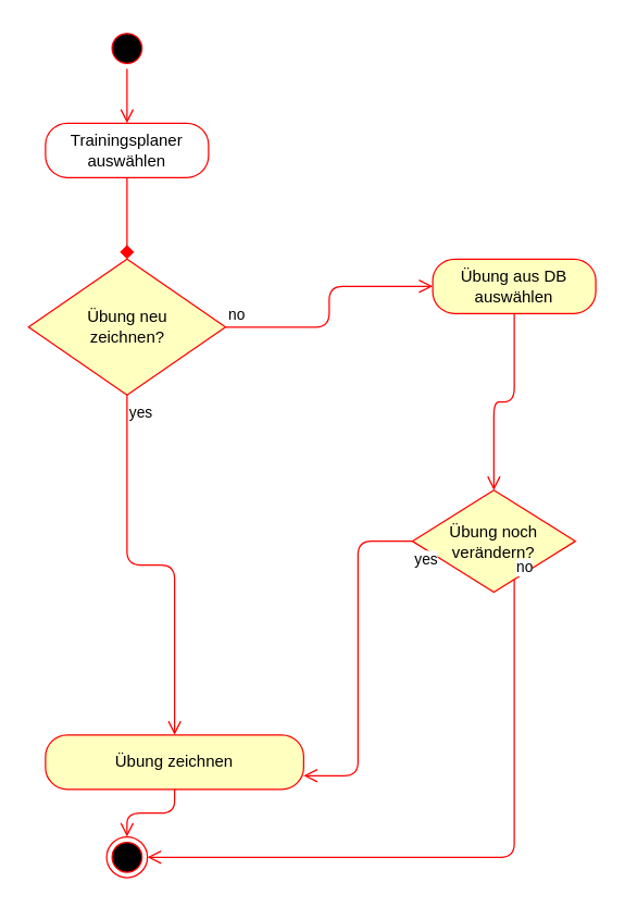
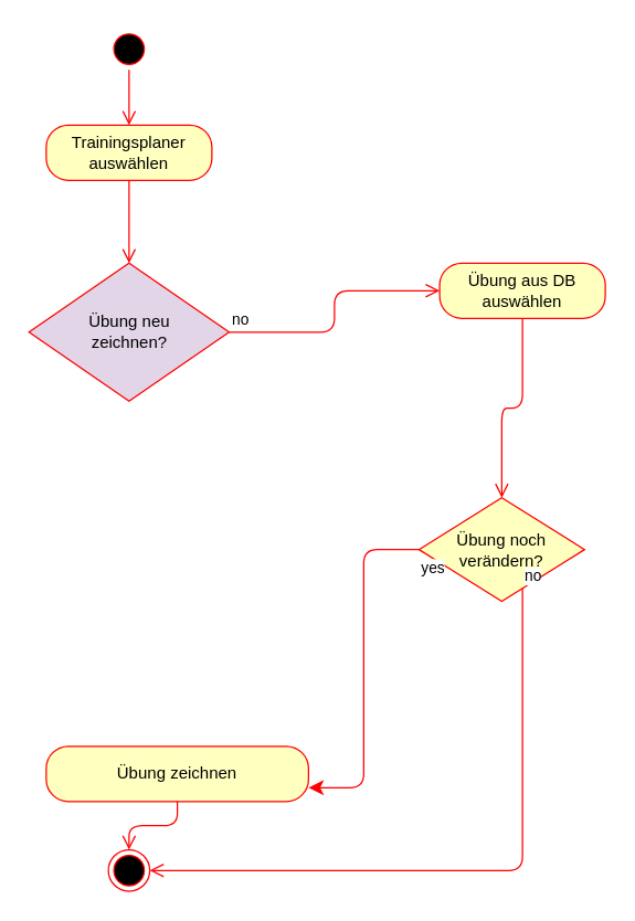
  <mxCell id="0" />
  <mxCell id="1" parent="0" />
  <mxCell id="2" value="" style="ellipse;html=1;shape=startState;fillColor=#000000;strokeColor=#ff0000;" vertex="1" parent="1"><mxGeometry x="78" y="20" width="30" height="30" as="geometry" /></mxCell>
  <mxCell id="3" value="" style="edgeStyle=orthogonalEdgeStyle;html=1;verticalAlign=bottom;endArrow=open;endSize=8;strokeColor=#ff0000;" edge="1" source="2" parent="1" target="4"><mxGeometry relative="1" as="geometry"><mxPoint x="93" y="110" as="targetPoint" /></mxGeometry></mxCell>
- <mxCell id="4" value="Trainingsplaner auswählen" style="rounded=1;whiteSpace=wrap;html=1;arcSize=40;fontColor=#000000;fillColor=#ffffff;strokeColor=#ff0000;" vertex="1" parent="1"><mxGeometry x="33" y="90" width="120" height="40" as="geometry" /></mxCell>
- <mxCell id="5" value="" style="edgeStyle=orthogonalEdgeStyle;html=1;verticalAlign=bottom;endArrow=diamond;endSize=8;strokeColor=#ff0000;" edge="1" source="4" parent="1" target="6"><mxGeometry relative="1" as="geometry"><mxPoint x="93" y="190" as="targetPoint" /></mxGeometry></mxCell>
- <mxCell id="6" value="Übung neu&lt;br&gt;zeichnen?" style="rhombus;whiteSpace=wrap;html=1;fillColor=#ffffc0;strokeColor=#ff0000;" vertex="1" parent="1"><mxGeometry x="20.5" y="190" width="145" height="100" as="geometry" /></mxCell>
+ <mxCell id="4" value="Trainingsplaner auswählen" style="rounded=1;whiteSpace=wrap;html=1;arcSize=40;fontColor=#000000;fillColor=#ffffc0;strokeColor=#ff0000;" vertex="1" parent="1"><mxGeometry x="33" y="90" width="120" height="40" as="geometry" /></mxCell>
+ <mxCell id="5" value="" style="edgeStyle=orthogonalEdgeStyle;html=1;verticalAlign=bottom;endArrow=open;endSize=8;strokeColor=#ff0000;" edge="1" source="4" parent="1" target="6"><mxGeometry relative="1" as="geometry"><mxPoint x="93" y="190" as="targetPoint" /></mxGeometry></mxCell>
+ <mxCell id="6" value="Übung neu&lt;br&gt;zeichnen?" style="rhombus;whiteSpace=wrap;html=1;fillColor=#e1d5e7;strokeColor=#ff0000;" vertex="1" parent="1"><mxGeometry x="20.5" y="190" width="145" height="100" as="geometry" /></mxCell>
  <mxCell id="7" value="no" style="edgeStyle=orthogonalEdgeStyle;html=1;align=left;verticalAlign=bottom;endArrow=open;endSize=8;strokeColor=#ff0000;" edge="1" source="6" parent="1" target="8"><mxGeometry x="-1" relative="1" as="geometry"><mxPoint x="268" y="240" as="targetPoint" /></mxGeometry></mxCell>
  <mxCell id="8" value="Übung aus DB&lt;br&gt;auswählen&lt;br&gt;" style="rounded=1;whiteSpace=wrap;html=1;arcSize=40;fontColor=#000000;fillColor=#ffffc0;strokeColor=#ff0000;" vertex="1" parent="1"><mxGeometry x="318" y="190" width="120" height="40" as="geometry" /></mxCell>
  <mxCell id="9" value="Übung noch&lt;br&gt;verändern?&lt;br&gt;" style="rhombus;whiteSpace=wrap;html=1;fillColor=#ffffc0;strokeColor=#ff0000;" vertex="1" parent="1"><mxGeometry x="303" y="360" width="120" height="75" as="geometry" /></mxCell>
  <mxCell id="10" value="no" style="edgeStyle=orthogonalEdgeStyle;html=1;align=left;verticalAlign=bottom;endArrow=open;endSize=8;strokeColor=#ff0000;entryX=1;entryY=0.5;entryDx=0;entryDy=0;" edge="1" source="9" parent="1" target="16"><mxGeometry x="-1" relative="1" as="geometry"><mxPoint x="658" y="405" as="targetPoint" /><Array as="points"><mxPoint x="378" y="630" /></Array></mxGeometry></mxCell>
- <mxCell id="11" value="yes" style="edgeStyle=orthogonalEdgeStyle;html=1;align=left;verticalAlign=top;endArrow=open;endSize=8;strokeColor=#ff0000;entryX=1;entryY=0.75;entryDx=0;entryDy=0;" edge="1" source="9" parent="1" target="14"><mxGeometry x="-1" relative="1" as="geometry"><mxPoint x="338" y="510" as="targetPoint" /></mxGeometry></mxCell>
+ <mxCell id="11" value="yes" style="edgeStyle=orthogonalEdgeStyle;html=1;align=left;verticalAlign=top;endArrow=classic;endSize=8;strokeColor=#ff0000;entryX=1;entryY=0.75;entryDx=0;entryDy=0;" edge="1" source="9" parent="1" target="14"><mxGeometry x="-1" relative="1" as="geometry"><mxPoint x="338" y="510" as="targetPoint" /></mxGeometry></mxCell>
  <mxCell id="12" value="" style="edgeStyle=orthogonalEdgeStyle;html=1;verticalAlign=bottom;endArrow=open;endSize=8;strokeColor=#ff0000;exitX=0.5;exitY=1;exitDx=0;exitDy=0;entryX=0.5;entryY=0;entryDx=0;entryDy=0;" edge="1" parent="1" source="8" target="9"><mxGeometry relative="1" as="geometry"><mxPoint x="103" y="200" as="targetPoint" /><mxPoint x="103" y="140" as="sourcePoint" /></mxGeometry></mxCell>
- <mxCell id="13" value="yes" style="edgeStyle=orthogonalEdgeStyle;html=1;align=left;verticalAlign=top;endArrow=open;endSize=8;strokeColor=#ff0000;exitX=0.5;exitY=1;exitDx=0;exitDy=0;" edge="1" parent="1" source="6" target="14"><mxGeometry x="-1" relative="1" as="geometry"><mxPoint x="93" y="390" as="targetPoint" /><mxPoint x="388" y="460" as="sourcePoint" /></mxGeometry></mxCell>
  <mxCell id="14" value="Übung zeichnen" style="rounded=1;whiteSpace=wrap;html=1;arcSize=40;fontColor=#000000;fillColor=#ffffc0;strokeColor=#ff0000;" vertex="1" parent="1"><mxGeometry x="33" y="540" width="190" height="40" as="geometry" /></mxCell>
  <mxCell id="15" value="" style="edgeStyle=orthogonalEdgeStyle;html=1;verticalAlign=bottom;endArrow=open;endSize=8;strokeColor=#ff0000;" edge="1" source="14" parent="1" target="16"><mxGeometry relative="1" as="geometry"><mxPoint x="93" y="630" as="targetPoint" /></mxGeometry></mxCell>
  <mxCell id="16" value="" style="ellipse;html=1;shape=endState;fillColor=#000000;strokeColor=#ff0000;" vertex="1" parent="1"><mxGeometry x="78" y="615" width="30" height="30" as="geometry" /></mxCell>
